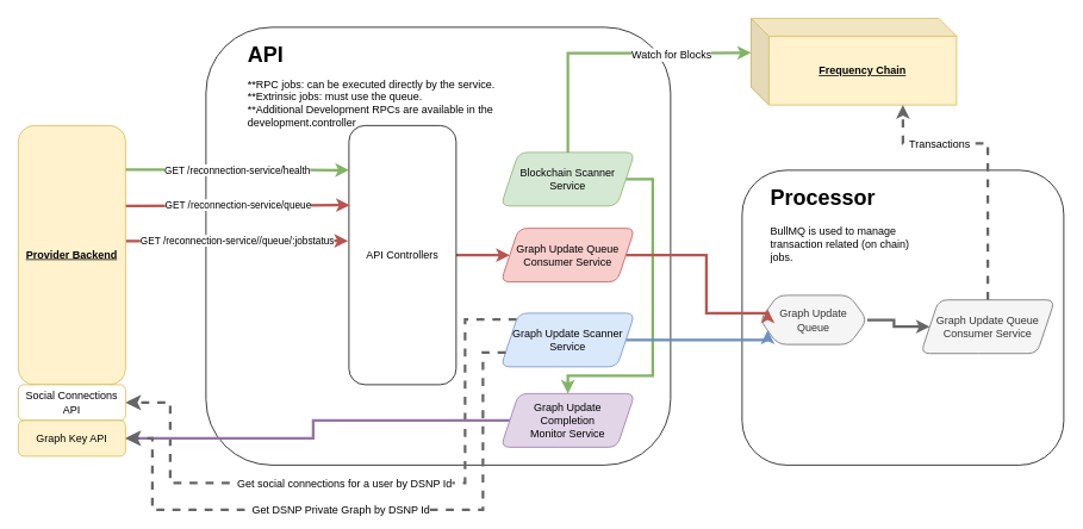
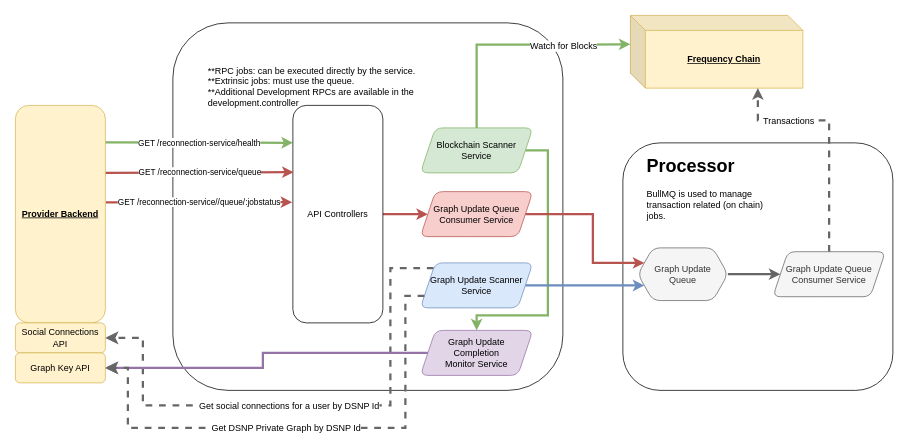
  <mxCell id="0" />
  <mxCell id="1" parent="0" />
  <mxCell id="2" value="" style="rounded=1;whiteSpace=wrap;html=1;" parent="1" vertex="1"><mxGeometry x="230" y="30" width="520" height="490" as="geometry" /></mxCell>
  <mxCell id="3" value="" style="rounded=1;whiteSpace=wrap;html=1;" parent="1" vertex="1"><mxGeometry x="830" y="190" width="360" height="330" as="geometry" /></mxCell>
  <mxCell id="4" value="GET /reconnection-service/health" style="endArrow=classic;html=1;rounded=0;fillColor=#d5e8d4;strokeColor=#82b366;strokeWidth=3;exitX=0.996;exitY=0.17;exitDx=0;exitDy=0;exitPerimeter=0;entryX=0;entryY=0.172;entryDx=0;entryDy=0;entryPerimeter=0;" parent="1" source="9" target="6" edge="1"><mxGeometry width="50" height="50" relative="1" as="geometry"><mxPoint x="250" y="190" as="sourcePoint" /><mxPoint x="370" y="190" as="targetPoint" /></mxGeometry></mxCell>
  <mxCell id="5" style="edgeStyle=orthogonalEdgeStyle;rounded=0;hachureGap=4;orthogonalLoop=1;jettySize=auto;html=1;exitX=1;exitY=0.5;exitDx=0;exitDy=0;entryX=0;entryY=0.5;entryDx=0;entryDy=0;fontFamily=Architects Daughter;fontSource=https%3A%2F%2Ffonts.googleapis.com%2Fcss%3Ffamily%3DArchitects%2BDaughter;fontSize=16;fillColor=#f8cecc;strokeColor=#b85450;strokeWidth=3;" edge="1" parent="1" source="6" target="26"><mxGeometry relative="1" as="geometry" /></mxCell>
  <mxCell id="6" value="API Controllers" style="rounded=1;whiteSpace=wrap;html=1;" parent="1" vertex="1"><mxGeometry x="390" y="140" width="120" height="290" as="geometry" /></mxCell>
  <mxCell id="7" value="&lt;div&gt;GET /reconnection-service/queue&lt;/div&gt;" style="endArrow=classic;html=1;rounded=0;entryX=0.008;entryY=0.307;entryDx=0;entryDy=0;fillColor=#f8cecc;strokeColor=#b85450;strokeWidth=3;entryPerimeter=0;exitX=0.998;exitY=0.31;exitDx=0;exitDy=0;exitPerimeter=0;" parent="1" source="9" target="6" edge="1"><mxGeometry x="0.003" width="50" height="50" relative="1" as="geometry"><mxPoint x="250" y="229" as="sourcePoint" /><mxPoint x="370" y="260" as="targetPoint" /><mxPoint as="offset" /></mxGeometry></mxCell>
  <mxCell id="8" value="&lt;div&gt;GET /reconnection-service//queue/:jobstatus&lt;/div&gt;" style="endArrow=classic;html=1;rounded=0;entryX=-0.008;entryY=0.445;entryDx=0;entryDy=0;fillColor=#f8cecc;strokeColor=#b85450;strokeWidth=3;entryPerimeter=0;exitX=1.005;exitY=0.446;exitDx=0;exitDy=0;exitPerimeter=0;" parent="1" source="9" target="6" edge="1"><mxGeometry width="50" height="50" relative="1" as="geometry"><mxPoint x="240" y="269" as="sourcePoint" /><mxPoint x="380" y="280" as="targetPoint" /></mxGeometry></mxCell>
  <mxCell id="9" value="&lt;u&gt;&lt;b&gt;Provider Backend&lt;/b&gt;&lt;/u&gt;" style="rounded=1;whiteSpace=wrap;html=1;fillColor=#fff2cc;strokeColor=#d6b656;fontColor=#000000;" parent="1" vertex="1"><mxGeometry x="20" y="140" width="120" height="290" as="geometry" /></mxCell>
  <mxCell id="10" value="" style="endArrow=classic;html=1;rounded=0;fontSize=12;startSize=8;endSize=8;edgeStyle=orthogonalEdgeStyle;strokeWidth=3;fillColor=#f5f5f5;strokeColor=#666666;dashed=1;entryX=1;entryY=0.5;entryDx=0;entryDy=0;exitX=0;exitY=0;exitDx=0;exitDy=0;" parent="1" source="28" target="12" edge="1"><mxGeometry width="50" height="50" relative="1" as="geometry"><mxPoint x="670" y="470" as="sourcePoint" /><mxPoint x="-10" y="510" as="targetPoint" /><Array as="points"><mxPoint x="520" y="357" /><mxPoint x="520" y="540" /><mxPoint x="190" y="540" /><mxPoint x="190" y="450" /></Array></mxGeometry></mxCell>
  <mxCell id="11" value="Get social connections for a user by DSNP Id" style="edgeLabel;html=1;align=center;verticalAlign=middle;resizable=0;points=[];fontSize=12;" parent="10" vertex="1" connectable="0"><mxGeometry x="0.056" relative="1" as="geometry"><mxPoint x="-1" as="offset" /></mxGeometry></mxCell>
- <mxCell id="12" value="Social Connections API" style="rounded=1;whiteSpace=wrap;html=1;fillColor=#ffffff;strokeColor=#d6b656;fontColor=#000000;" parent="1" vertex="1"><mxGeometry x="20" y="430" width="120" height="40" as="geometry" /></mxCell>
+ <mxCell id="12" value="Social Connections API" style="rounded=1;whiteSpace=wrap;html=1;fillColor=#fff2cc;strokeColor=#d6b656;fontColor=#000000;" parent="1" vertex="1"><mxGeometry x="20" y="430" width="120" height="40" as="geometry" /></mxCell>
  <mxCell id="13" value="&lt;h1 style=&quot;margin-top: 0px;&quot;&gt;Processor&lt;/h1&gt;&lt;p&gt;BullMQ is used to manage transaction related (on chain) jobs.&lt;/p&gt;" style="text;html=1;whiteSpace=wrap;overflow=hidden;rounded=0;fontFamily=Helvetica;fontSize=12;fontColor=default;" parent="1" vertex="1"><mxGeometry x="860" y="199.75" width="170" height="120" as="geometry" /></mxCell>
- <mxCell id="14" value="&lt;h1 style=&quot;margin-top: 0px;&quot;&gt;&lt;span style=&quot;background-color: initial;&quot;&gt;API&lt;/span&gt;&lt;/h1&gt;" style="text;html=1;whiteSpace=wrap;overflow=hidden;rounded=0;fontFamily=Helvetica;fontSize=12;fontColor=default;" parent="1" vertex="1"><mxGeometry x="275" y="40" width="295" height="40" as="geometry" /></mxCell>
  <mxCell id="15" style="edgeStyle=orthogonalEdgeStyle;rounded=0;hachureGap=4;orthogonalLoop=1;jettySize=auto;html=1;exitX=1;exitY=0.5;exitDx=0;exitDy=0;fontFamily=Architects Daughter;fontSource=https%3A%2F%2Ffonts.googleapis.com%2Fcss%3Ffamily%3DArchitects%2BDaughter;fontSize=16;fillColor=#f5f5f5;strokeColor=#666666;strokeWidth=3;" edge="1" parent="1" source="16" target="31"><mxGeometry relative="1" as="geometry" /></mxCell>
- <mxCell id="16" value="Graph Update&lt;br&gt;Queue" style="shape=hexagon;perimeter=hexagonPerimeter2;whiteSpace=wrap;html=1;fixedSize=1;rounded=1;strokeColor=#666666;align=center;verticalAlign=middle;fontFamily=Helvetica;fontSize=12;fillColor=#f5f5f5;fontColor=#333333;" parent="1" vertex="1"><mxGeometry x="850" y="330" width="120" height="55" as="geometry" /></mxCell>
+ <mxCell id="16" value="Graph Update&lt;br&gt;Queue" style="shape=hexagon;perimeter=hexagonPerimeter2;whiteSpace=wrap;html=1;fixedSize=1;rounded=1;strokeColor=#666666;align=center;verticalAlign=middle;fontFamily=Helvetica;fontSize=12;fillColor=#f5f5f5;fontColor=#333333;" parent="1" vertex="1"><mxGeometry x="850" y="330" width="120" height="70.25" as="geometry" /></mxCell>
  <mxCell id="17" value="&lt;u&gt;&lt;b&gt;Frequency Chain&lt;/b&gt;&lt;/u&gt;" style="shape=cube;whiteSpace=wrap;html=1;boundedLbl=1;backgroundOutline=1;darkOpacity=0.05;darkOpacity2=0.1;rounded=1;strokeColor=#d6b656;align=center;verticalAlign=middle;fontFamily=Helvetica;fontSize=12;fillColor=#fff2cc;fontColor=#000000;" parent="1" vertex="1"><mxGeometry x="840" y="20" width="230" height="97" as="geometry" /></mxCell>
  <mxCell id="18" style="edgeStyle=orthogonalEdgeStyle;rounded=0;orthogonalLoop=1;jettySize=auto;html=1;entryX=0;entryY=0;entryDx=0;entryDy=38.5;entryPerimeter=0;fontFamily=Helvetica;fontSize=12;fontColor=default;fillColor=#d5e8d4;strokeColor=#82b366;strokeWidth=3;exitX=0.5;exitY=0;exitDx=0;exitDy=0;" parent="1" source="24" target="17" edge="1"><mxGeometry relative="1" as="geometry"><Array as="points"><mxPoint x="635" y="59" /><mxPoint x="770" y="59" /></Array><mxPoint x="710" y="80" as="sourcePoint" /></mxGeometry></mxCell>
  <mxCell id="19" value="Watch for Blocks" style="edgeLabel;html=1;align=center;verticalAlign=middle;resizable=0;points=[];rounded=1;strokeColor=default;fontFamily=Helvetica;fontSize=12;fontColor=default;fillColor=default;" parent="18" vertex="1" connectable="0"><mxGeometry x="-0.038" y="-2" relative="1" as="geometry"><mxPoint x="74" y="-1" as="offset" /></mxGeometry></mxCell>
  <mxCell id="20" style="edgeStyle=orthogonalEdgeStyle;rounded=0;orthogonalLoop=1;jettySize=auto;html=1;fontFamily=Helvetica;fontSize=12;fontColor=default;fillColor=#f5f5f5;strokeColor=#666666;strokeWidth=3;dashed=1;entryX=0;entryY=0;entryDx=170;entryDy=97;entryPerimeter=0;exitX=0.5;exitY=0;exitDx=0;exitDy=0;" parent="1" source="31" target="17" edge="1"><mxGeometry relative="1" as="geometry"><Array as="points"><mxPoint x="1105" y="160" /><mxPoint x="1010" y="160" /></Array></mxGeometry></mxCell>
  <mxCell id="21" value="Transactions" style="edgeLabel;html=1;align=center;verticalAlign=middle;resizable=0;points=[];rounded=1;strokeColor=default;fontFamily=Helvetica;fontSize=12;fontColor=default;fillColor=default;" parent="20" vertex="1" connectable="0"><mxGeometry x="0.754" y="-4" relative="1" as="geometry"><mxPoint x="36" y="5" as="offset" /></mxGeometry></mxCell>
  <mxCell id="22" value="**RPC jobs: can be executed directly by the service.&lt;br&gt;**Extrinsic jobs: must use the queue.&lt;br&gt;**Additional Development RPCs are available in the development.controller" style="text;html=1;whiteSpace=wrap;overflow=hidden;rounded=0;" vertex="1" parent="1"><mxGeometry x="275" y="80" width="295" height="80" as="geometry" /></mxCell>
  <mxCell id="23" style="edgeStyle=orthogonalEdgeStyle;rounded=0;hachureGap=4;orthogonalLoop=1;jettySize=auto;html=1;entryX=0.5;entryY=0;entryDx=0;entryDy=0;fontFamily=Architects Daughter;fontSource=https%3A%2F%2Ffonts.googleapis.com%2Fcss%3Ffamily%3DArchitects%2BDaughter;fontSize=16;strokeWidth=3;fillColor=#d5e8d4;strokeColor=#82b366;exitX=1;exitY=0.5;exitDx=0;exitDy=0;" edge="1" parent="1" source="24" target="30"><mxGeometry relative="1" as="geometry"><Array as="points"><mxPoint x="730" y="200" /><mxPoint x="730" y="420" /><mxPoint x="635" y="420" /></Array></mxGeometry></mxCell>
  <mxCell id="24" value="Blockchain Scanner Service" style="shape=parallelogram;perimeter=parallelogramPerimeter;whiteSpace=wrap;html=1;fixedSize=1;rounded=1;strokeColor=#82b366;align=center;verticalAlign=middle;fontFamily=Helvetica;fontSize=12;fillColor=#d5e8d4;fontColor=#000000;" vertex="1" parent="1"><mxGeometry x="560" y="170" width="150" height="60" as="geometry" /></mxCell>
  <mxCell id="25" style="edgeStyle=orthogonalEdgeStyle;rounded=0;hachureGap=4;orthogonalLoop=1;jettySize=auto;html=1;entryX=0;entryY=0.25;entryDx=0;entryDy=0;fontFamily=Architects Daughter;fontSource=https%3A%2F%2Ffonts.googleapis.com%2Fcss%3Ffamily%3DArchitects%2BDaughter;fontSize=16;strokeWidth=3;fillColor=#f8cecc;strokeColor=#b85450;" edge="1" parent="1" source="26" target="16"><mxGeometry relative="1" as="geometry"><Array as="points"><mxPoint x="790" y="285" /><mxPoint x="790" y="350" /></Array></mxGeometry></mxCell>
  <mxCell id="26" value="Graph Update Queue Consumer Service" style="shape=parallelogram;perimeter=parallelogramPerimeter;whiteSpace=wrap;html=1;fixedSize=1;rounded=1;strokeColor=#b85450;align=center;verticalAlign=middle;fontFamily=Helvetica;fontSize=12;fillColor=#f8cecc;" vertex="1" parent="1"><mxGeometry x="560" y="255" width="150" height="60" as="geometry" /></mxCell>
  <mxCell id="27" style="edgeStyle=orthogonalEdgeStyle;rounded=0;hachureGap=4;orthogonalLoop=1;jettySize=auto;html=1;entryX=0;entryY=0.75;entryDx=0;entryDy=0;fontFamily=Architects Daughter;fontSource=https%3A%2F%2Ffonts.googleapis.com%2Fcss%3Ffamily%3DArchitects%2BDaughter;fontSize=16;strokeWidth=3;fillColor=#dae8fc;strokeColor=#6c8ebf;exitX=1;exitY=0.5;exitDx=0;exitDy=0;" edge="1" parent="1" source="28" target="16"><mxGeometry relative="1" as="geometry"><Array as="points"><mxPoint x="740" y="380" /><mxPoint x="740" y="380" /></Array></mxGeometry></mxCell>
  <mxCell id="28" value="Graph Update Scanner Service" style="shape=parallelogram;perimeter=parallelogramPerimeter;whiteSpace=wrap;html=1;fixedSize=1;rounded=1;strokeColor=#6c8ebf;align=center;verticalAlign=middle;fontFamily=Helvetica;fontSize=12;fillColor=#dae8fc;" vertex="1" parent="1"><mxGeometry x="560" y="350" width="150" height="60" as="geometry" /></mxCell>
  <mxCell id="29" style="edgeStyle=orthogonalEdgeStyle;rounded=0;hachureGap=4;orthogonalLoop=1;jettySize=auto;html=1;fontFamily=Architects Daughter;fontSource=https%3A%2F%2Ffonts.googleapis.com%2Fcss%3Ffamily%3DArchitects%2BDaughter;fontSize=16;fillColor=#e1d5e7;strokeColor=#9673a6;strokeWidth=3;" edge="1" parent="1" source="30" target="32"><mxGeometry relative="1" as="geometry" /></mxCell>
  <mxCell id="30" value="Graph Update&lt;br&gt;Completion&lt;br&gt;Monitor Service" style="shape=parallelogram;perimeter=parallelogramPerimeter;whiteSpace=wrap;html=1;fixedSize=1;rounded=1;strokeColor=#9673a6;align=center;verticalAlign=middle;fontFamily=Helvetica;fontSize=12;fillColor=#e1d5e7;strokeWidth=1;" vertex="1" parent="1"><mxGeometry x="560" y="440" width="150" height="60" as="geometry" /></mxCell>
  <mxCell id="31" value="Graph Update Queue Consumer Service" style="shape=parallelogram;perimeter=parallelogramPerimeter;whiteSpace=wrap;html=1;fixedSize=1;rounded=1;strokeColor=#666666;align=center;verticalAlign=middle;fontFamily=Helvetica;fontSize=12;fillColor=#f5f5f5;fontColor=#333333;" vertex="1" parent="1"><mxGeometry x="1030" y="335.12" width="150" height="60" as="geometry" /></mxCell>
  <mxCell id="32" value="Graph Key API" style="rounded=1;whiteSpace=wrap;html=1;fillColor=#fff2cc;strokeColor=#d6b656;fontColor=#000000;" vertex="1" parent="1"><mxGeometry x="20" y="470" width="120" height="40" as="geometry" /></mxCell>
  <mxCell id="33" value="" style="endArrow=classic;html=1;rounded=0;fontSize=12;startSize=8;endSize=8;edgeStyle=orthogonalEdgeStyle;strokeWidth=3;fillColor=#f5f5f5;strokeColor=#666666;dashed=1;entryX=1;entryY=0.5;entryDx=0;entryDy=0;exitX=0;exitY=0.75;exitDx=0;exitDy=0;" edge="1" parent="1" source="28" target="32"><mxGeometry width="50" height="50" relative="1" as="geometry"><mxPoint x="560" y="380" as="sourcePoint" /><mxPoint x="140" y="460" as="targetPoint" /><Array as="points"><mxPoint x="540" y="394" /><mxPoint x="540" y="570" /><mxPoint x="170" y="570" /><mxPoint x="170" y="490" /></Array></mxGeometry></mxCell>
  <mxCell id="34" value="Get DSNP Private Graph by DSNP Id" style="edgeLabel;html=1;align=center;verticalAlign=middle;resizable=0;points=[];fontSize=12;" vertex="1" connectable="0" parent="33"><mxGeometry x="0.056" relative="1" as="geometry"><mxPoint x="-1" as="offset" /></mxGeometry></mxCell>
